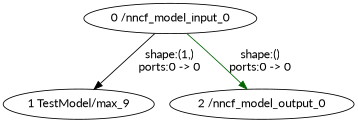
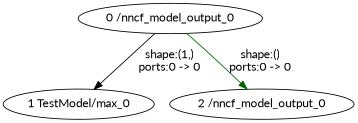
  strict digraph {
    fontname=Lato
    node [fontname=Lato]
    edge [fontname=Lato style=solid]
-   "0 /nncf_model_input_0" [type=nncf_model_input]
-   "1 TestModel/max_0" [type=max label="1 TestModel/max_9"]
+   "0 /nncf_model_input_0" [type=nncf_model_input label="0 /nncf_model_output_0"]
+   "1 TestModel/max_0" [type=max]
    "2 /nncf_model_output_0" [type=nncf_model_output]
    "0 /nncf_model_input_0" -> "1 TestModel/max_0" [color=black label="shape:(1,)\nports:0 -> 0"]
    "0 /nncf_model_input_0" -> "2 /nncf_model_output_0" [color=darkgreen label="shape:()\nports:0 -> 0"]
  }
